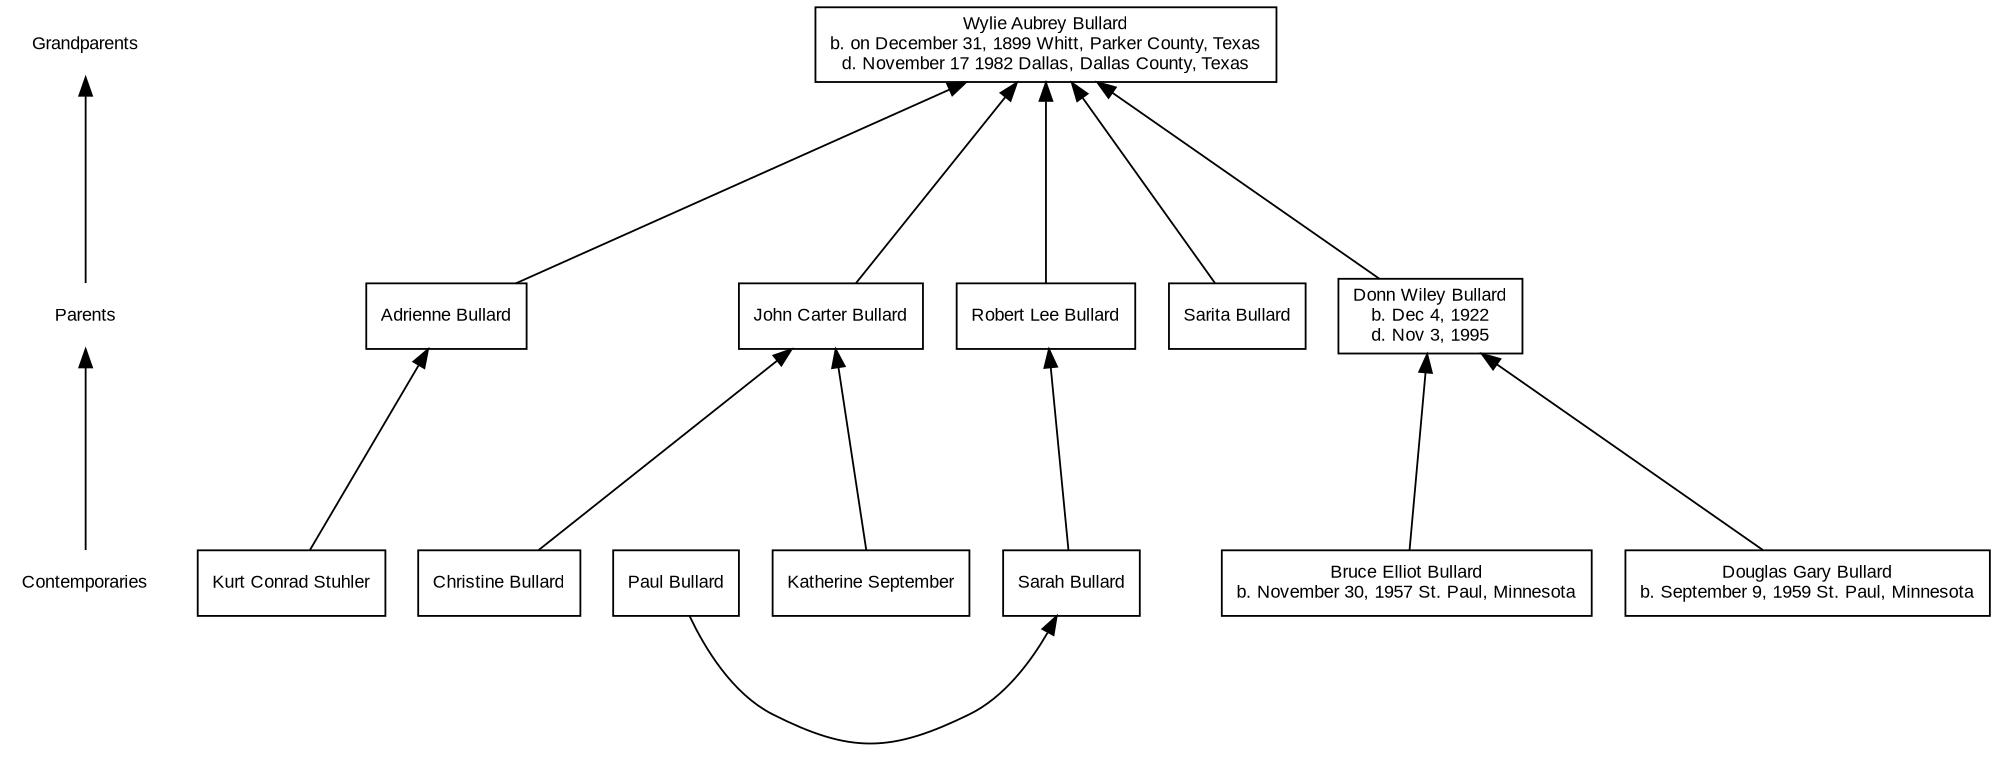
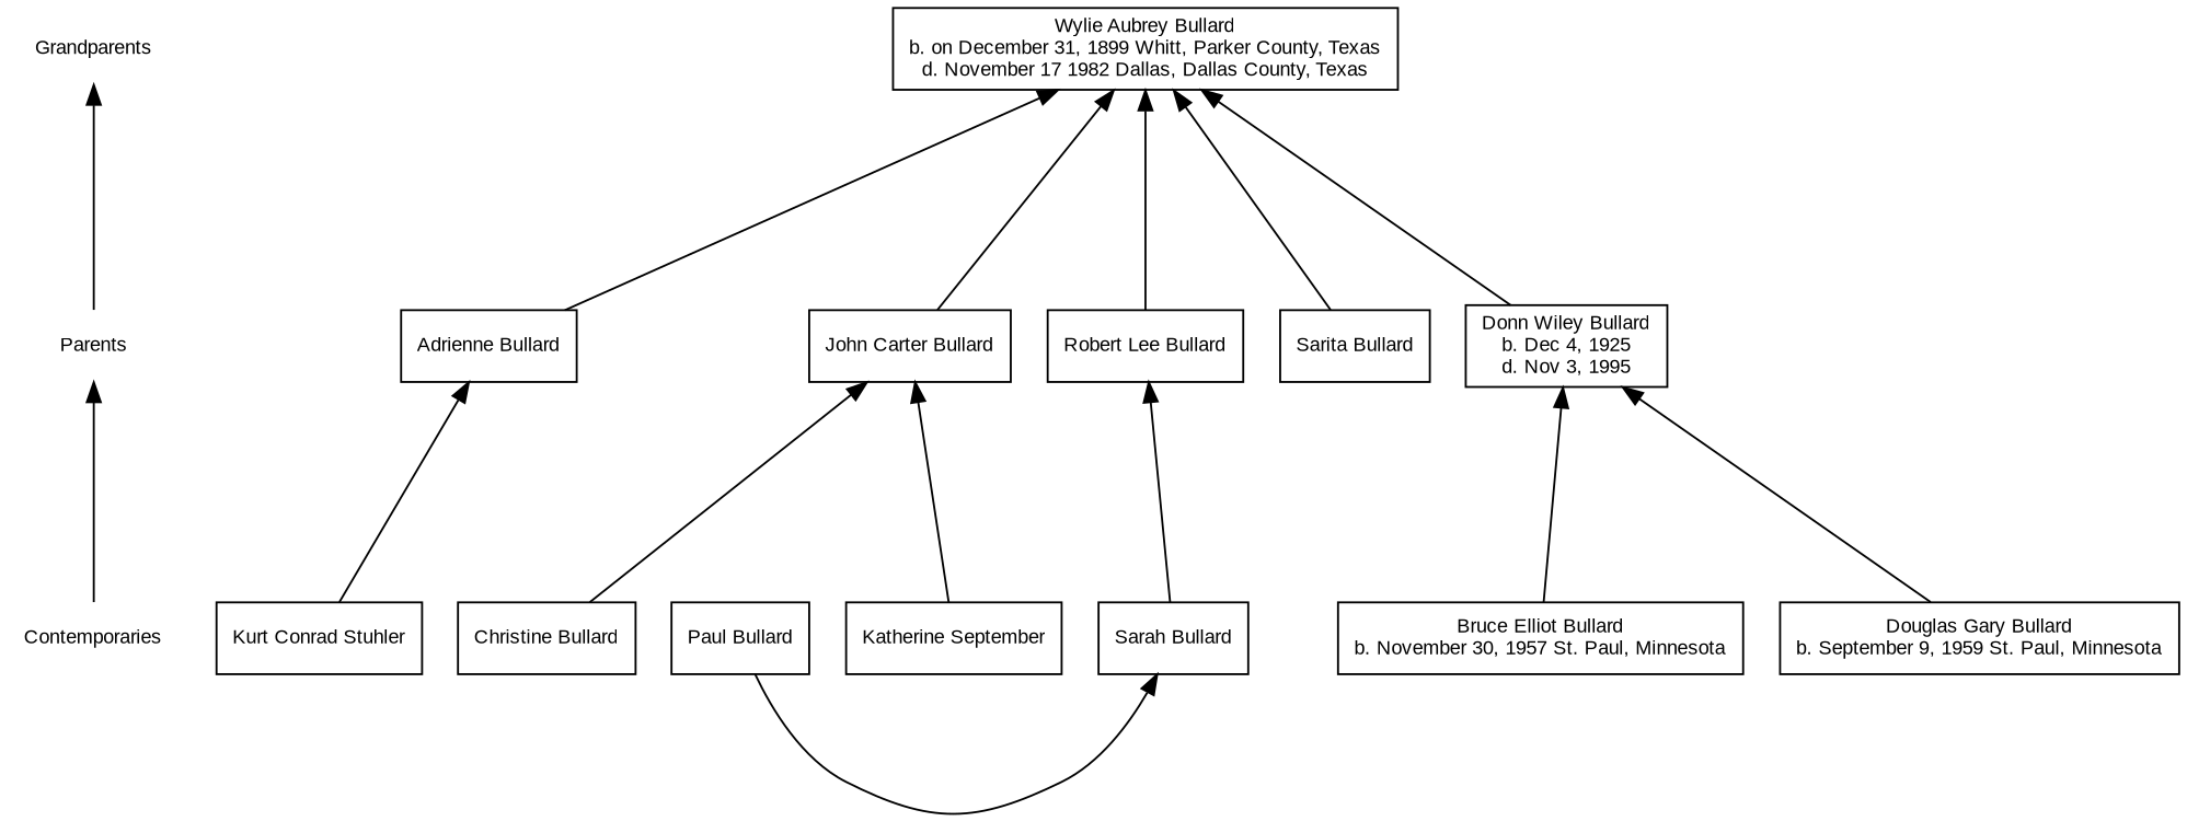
  digraph {
    concentrate=true
    rankdir=BT
    ranksep=1.5
    node [fontname=Arial fontsize=10 shape=null color=null]
    edge [fontname=Arial fontsize=8]
    Contemporaries [shape=plaintext color=""]
    n2 [label="Christine Bullard"]
    n3 [label="Katherine September"]
    n4 [label="Kurt Conrad Stuhler"]
    n5 [label="Paul Bullard"]
    n6 [label="Sarah Bullard"]
    n7 [label="Bruce Elliot Bullard\nb. November 30, 1957 St. Paul, Minnesota"]
    n8 [label="Douglas Gary Bullard\nb. September 9, 1959 St. Paul, Minnesota"]
    Parents [shape=plaintext color=""]
    n10 [label="Adrienne Bullard"]
    n11 [label="John Carter Bullard"]
    n12 [label="Robert Lee Bullard"]
    n13 [label="Sarita Bullard"]
-   n14 [label="Donn Wiley Bullard\nb. Dec 4, 1922\nd. Nov 3, 1995"]
+   n14 [label="Donn Wiley Bullard\nb. Dec 4, 1925\nd. Nov 3, 1995"]
    Grandparents [shape=plaintext color=""]
    n16 [label="Wylie Aubrey Bullard\nb. on December 31, 1899 Whitt, Parker County, Texas\nd. November 17 1982 Dallas, Dallas County, Texas"]
    subgraph sub_1 {
      rank=same
      Contemporaries
      n2
      n3
      n4
      n5
      n6
      n7
      n8
    }
    subgraph sub_2 {
      rank=same
      Parents
      n10
      n11
      n12
      n13
      n14
    }
    subgraph sub_3 {
      rank=same
      Grandparents
      n16
    }
    Contemporaries -> Parents
    n2 -> n11
    n3 -> n11
    n4 -> n10
    n5 -> n6
    n6 -> n12
    n7 -> n14
    n8 -> n14
    Parents -> Grandparents
    n10 -> n16
    n11 -> n16
    n12 -> n16
    n13 -> n16
    n14 -> n16
  }
